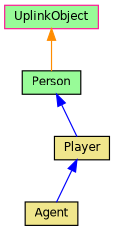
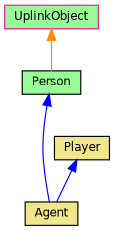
  digraph {
    node [color=black fillcolor=khaki fontname=Helvetica fontsize=10 shape=record style=filled]
    edge [color=blue dir=back fontname=Helvetica fontsize=10 labelfontname=Helvetica labelfontsize=10 style=solid]
    n1 [fontcolor=black height=0.2 label=Agent width=0.4]
    n2 [height=0.2 label=Player width=0.4]
    n3 [fillcolor=palegreen height=0.2 label=Person width=0.4]
    n4 [color=deeppink fillcolor=palegreen height=0.2 label=UplinkObject width=0.4]
    n2 -> n1
-   n3 -> n2
+   n3 -> n1
    n4 -> n3 [color=darkorange]
  }
